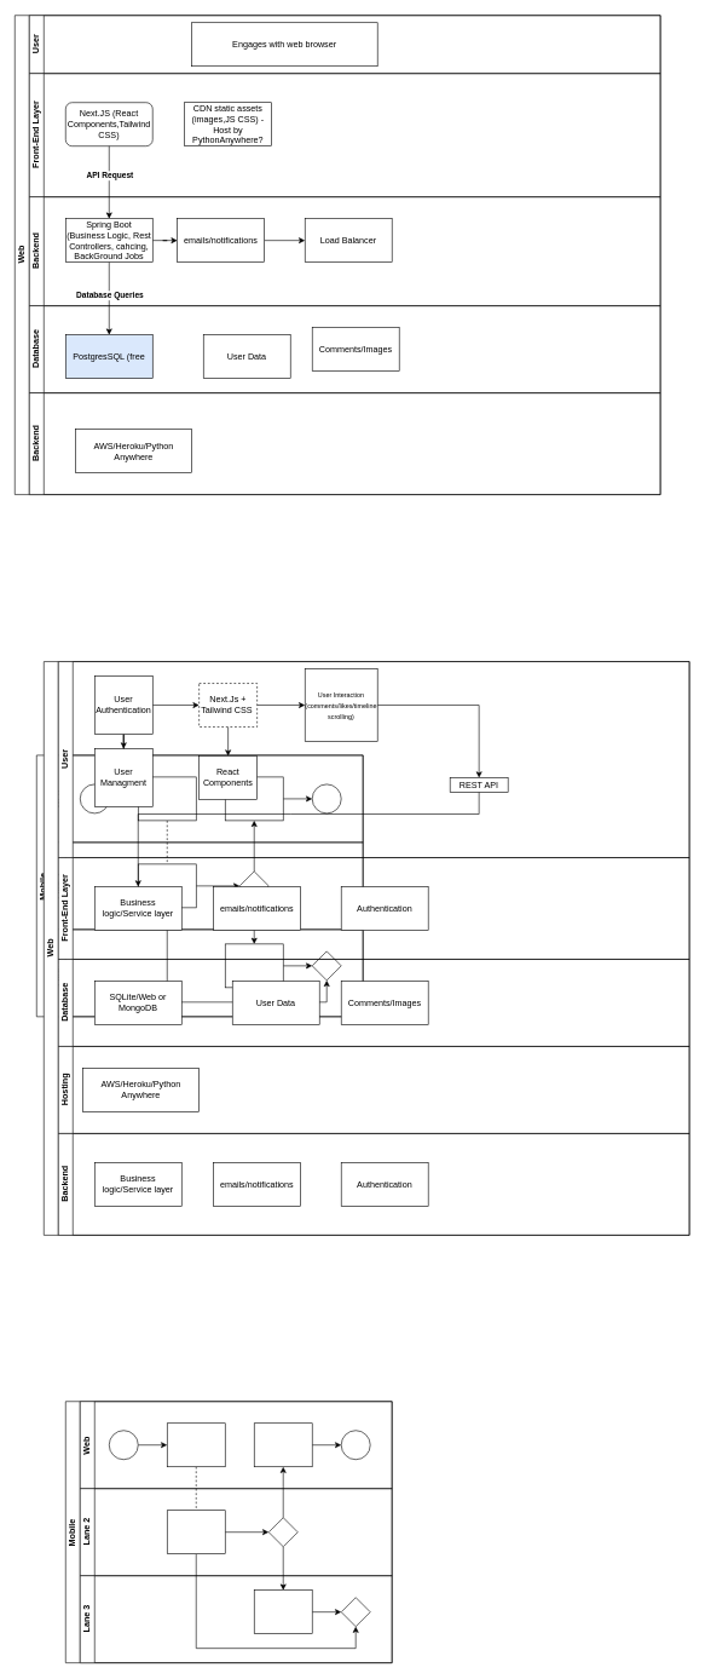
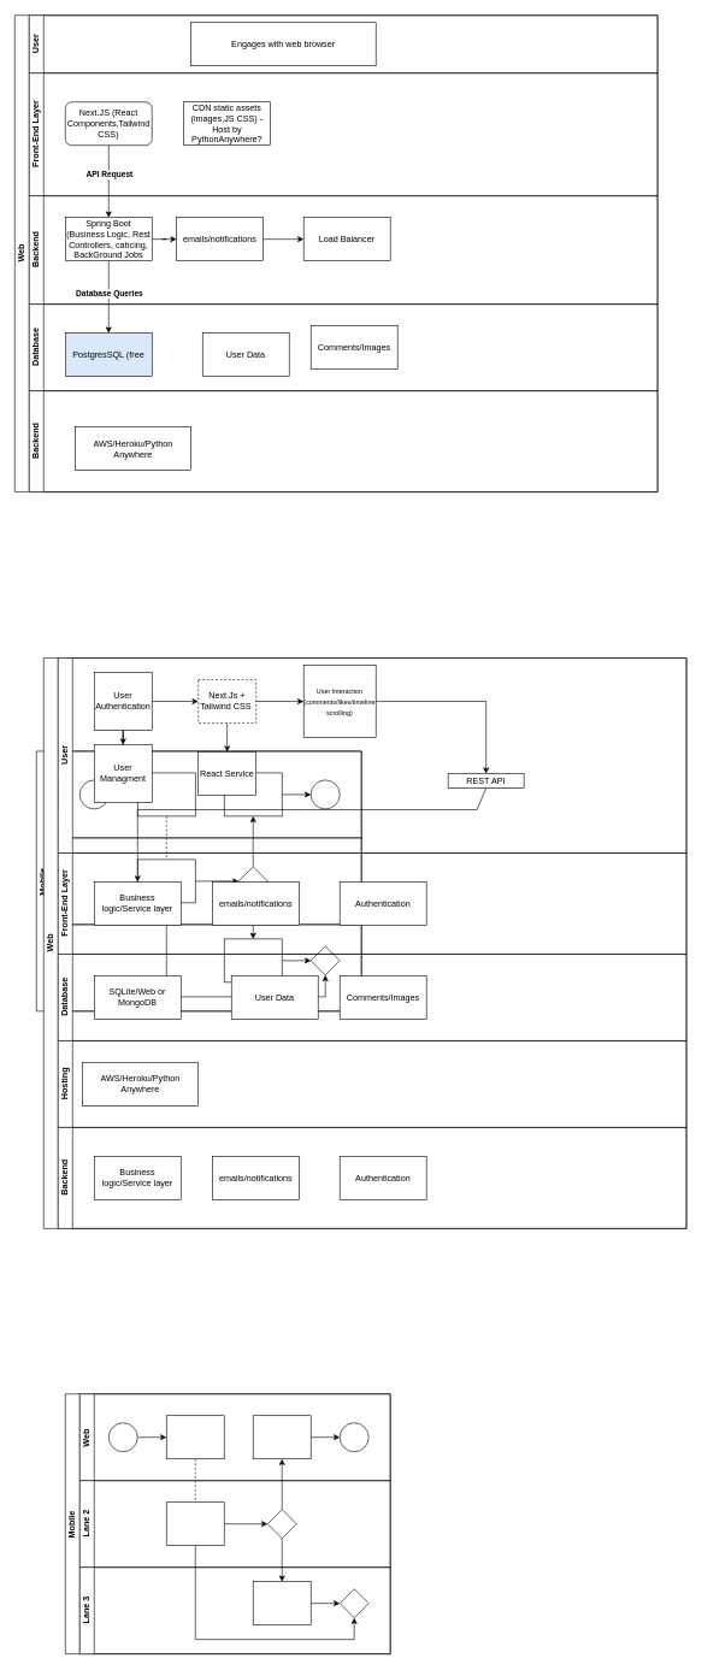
  <mxCell id="0" />
  <mxCell id="1" parent="0" />
  <mxCell id="2" value="Web" style="swimlane;html=1;childLayout=stackLayout;resizeParent=1;resizeParentMax=0;horizontal=0;startSize=20;horizontalStack=0;" parent="1" vertex="1"><mxGeometry x="20" y="20" width="890" height="660" as="geometry" /></mxCell>
  <mxCell id="3" value="User" style="swimlane;html=1;startSize=20;horizontal=0;" parent="2" vertex="1"><mxGeometry x="20" width="870" height="80" as="geometry" /></mxCell>
  <mxCell id="4" value="" style="edgeStyle=orthogonalEdgeStyle;rounded=0;orthogonalLoop=1;jettySize=auto;html=1;" edge="1" parent="3"><mxGeometry relative="1" as="geometry"><mxPoint x="194" y="60" as="targetPoint" /></mxGeometry></mxCell>
  <mxCell id="5" value="" style="edgeStyle=orthogonalEdgeStyle;rounded=0;orthogonalLoop=1;jettySize=auto;html=1;" edge="1" parent="3"><mxGeometry relative="1" as="geometry"><mxPoint x="90" y="100" as="sourcePoint" /></mxGeometry></mxCell>
  <mxCell id="6" value="Engages with web browser" style="rounded=0;whiteSpace=wrap;html=1;" vertex="1" parent="3"><mxGeometry x="224" y="10" width="256" height="60" as="geometry" /></mxCell>
  <mxCell id="7" value="Front-End Layer" style="swimlane;html=1;startSize=20;horizontal=0;" parent="2" vertex="1"><mxGeometry x="20" y="80" width="870" height="170" as="geometry"><mxRectangle x="20" y="120" width="500" height="30" as="alternateBounds" /></mxGeometry></mxCell>
  <mxCell id="8" value="Next.JS (React Components,Tailwind CSS)" style="whiteSpace=wrap;html=1;rounded=1;" vertex="1" parent="7"><mxGeometry x="50" y="40" width="120" height="60" as="geometry" /></mxCell>
  <mxCell id="9" value="CDN static assets (images,JS CSS) - Host by PythonAnywhere?" style="rounded=0;whiteSpace=wrap;html=1;" vertex="1" parent="7"><mxGeometry x="214" y="40" width="120" height="60" as="geometry" /></mxCell>
  <mxCell id="10" value="Backend" style="swimlane;html=1;startSize=20;horizontal=0;" parent="2" vertex="1"><mxGeometry x="20" y="250" width="870" height="150" as="geometry" /></mxCell>
  <mxCell id="11" value="" style="edgeStyle=orthogonalEdgeStyle;rounded=0;orthogonalLoop=1;jettySize=auto;html=1;" edge="1" parent="10" source="12" target="15"><mxGeometry relative="1" as="geometry" /></mxCell>
  <mxCell id="12" value="emails/notifications" style="rounded=0;whiteSpace=wrap;html=1;" vertex="1" parent="10"><mxGeometry x="204" y="30" width="120" height="60" as="geometry" /></mxCell>
  <mxCell id="13" value="" style="edgeStyle=orthogonalEdgeStyle;rounded=0;orthogonalLoop=1;jettySize=auto;html=1;" edge="1" parent="10" source="14" target="12"><mxGeometry relative="1" as="geometry" /></mxCell>
  <mxCell id="14" value="Spring Boot&lt;br&gt;(Business Logic, Rest Controllers, cahcing, BackGround Jobs" style="rounded=0;whiteSpace=wrap;html=1;" vertex="1" parent="10"><mxGeometry x="50" y="30" width="120" height="60" as="geometry" /></mxCell>
  <mxCell id="15" value="Load Balancer" style="rounded=0;whiteSpace=wrap;html=1;" vertex="1" parent="10"><mxGeometry x="380" y="30" width="120" height="60" as="geometry" /></mxCell>
  <mxCell id="16" value="Database" style="swimlane;html=1;startSize=20;horizontal=0;" vertex="1" parent="2"><mxGeometry x="20" y="400" width="870" height="120" as="geometry" /></mxCell>
  <mxCell id="17" value="PostgresSQL (free" style="rounded=0;whiteSpace=wrap;html=1;fillColor=#dae8fc;" vertex="1" parent="16"><mxGeometry x="50" y="40" width="120" height="60" as="geometry" /></mxCell>
  <mxCell id="18" value="User Data" style="rounded=0;whiteSpace=wrap;html=1;" vertex="1" parent="16"><mxGeometry x="240" y="40" width="120" height="60" as="geometry" /></mxCell>
  <mxCell id="19" value="Comments/Images" style="rounded=0;whiteSpace=wrap;html=1;" vertex="1" parent="16"><mxGeometry x="390" y="30" width="120" height="60" as="geometry" /></mxCell>
  <mxCell id="20" value="Backend" style="swimlane;html=1;startSize=20;horizontal=0;" vertex="1" parent="2"><mxGeometry x="20" y="520" width="870" height="140" as="geometry"><mxRectangle x="20" y="120" width="500" height="30" as="alternateBounds" /></mxGeometry></mxCell>
  <mxCell id="21" value="AWS/Heroku/Python Anywhere" style="rounded=0;whiteSpace=wrap;html=1;fontFamily=Helvetica;fontSize=12;fontColor=#000000;align=center;" vertex="1" parent="20"><mxGeometry x="64" y="50" width="160" height="60" as="geometry" /></mxCell>
  <mxCell id="22" value="" style="endArrow=classic;html=1;rounded=0;exitX=0.5;exitY=1;exitDx=0;exitDy=0;" edge="1" parent="2" source="8" target="14"><mxGeometry relative="1" as="geometry"><mxPoint x="420" y="180" as="sourcePoint" /><mxPoint x="520" y="180" as="targetPoint" /></mxGeometry></mxCell>
  <mxCell id="23" value="&lt;b&gt;API Request&lt;/b&gt;" style="edgeLabel;html=1;align=center;verticalAlign=middle;resizable=0;points=[];" vertex="1" connectable="0" parent="22"><mxGeometry x="0.12" relative="1" as="geometry"><mxPoint y="-16" as="offset" /></mxGeometry></mxCell>
  <mxCell id="24" value="" style="endArrow=classic;html=1;rounded=0;exitX=0.5;exitY=1;exitDx=0;exitDy=0;" edge="1" parent="2" source="14" target="17"><mxGeometry relative="1" as="geometry"><mxPoint x="350" y="370" as="sourcePoint" /><mxPoint x="450" y="370" as="targetPoint" /></mxGeometry></mxCell>
  <mxCell id="25" value="Database Queries" style="edgeLabel;html=1;align=center;verticalAlign=middle;resizable=0;points=[];fontStyle=1" vertex="1" connectable="0" parent="24"><mxGeometry x="0.029" y="2" relative="1" as="geometry"><mxPoint x="-2" y="-6" as="offset" /></mxGeometry></mxCell>
  <mxCell id="26" value="Mobile&amp;nbsp;" style="swimlane;html=1;childLayout=stackLayout;resizeParent=1;resizeParentMax=0;horizontal=0;startSize=20;horizontalStack=0;" vertex="1" parent="1"><mxGeometry x="50" y="1039" width="450" height="360" as="geometry" /></mxCell>
  <mxCell id="27" value="" style="edgeStyle=orthogonalEdgeStyle;rounded=0;orthogonalLoop=1;jettySize=auto;html=1;dashed=1;endArrow=none;endFill=0;" edge="1" parent="26" source="34" target="40"><mxGeometry relative="1" as="geometry" /></mxCell>
  <mxCell id="28" style="edgeStyle=orthogonalEdgeStyle;rounded=0;orthogonalLoop=1;jettySize=auto;html=1;endArrow=classic;endFill=1;" edge="1" parent="26" source="41" target="36"><mxGeometry relative="1" as="geometry" /></mxCell>
  <mxCell id="29" style="edgeStyle=orthogonalEdgeStyle;rounded=0;orthogonalLoop=1;jettySize=auto;html=1;endArrow=classic;endFill=1;" edge="1" parent="26" source="41" target="44"><mxGeometry relative="1" as="geometry" /></mxCell>
  <mxCell id="30" style="edgeStyle=orthogonalEdgeStyle;rounded=0;orthogonalLoop=1;jettySize=auto;html=1;endArrow=classic;endFill=1;" edge="1" parent="26" source="40" target="45"><mxGeometry relative="1" as="geometry"><Array as="points"><mxPoint x="180" y="340" /><mxPoint x="400" y="340" /></Array></mxGeometry></mxCell>
  <mxCell id="31" value="Web&amp;nbsp;" style="swimlane;html=1;startSize=20;horizontal=0;" vertex="1" parent="26"><mxGeometry x="20" width="430" height="120" as="geometry" /></mxCell>
  <mxCell id="32" value="" style="edgeStyle=orthogonalEdgeStyle;rounded=0;orthogonalLoop=1;jettySize=auto;html=1;" edge="1" parent="31" source="33" target="34"><mxGeometry relative="1" as="geometry" /></mxCell>
  <mxCell id="33" value="" style="ellipse;whiteSpace=wrap;html=1;" vertex="1" parent="31"><mxGeometry x="40" y="40" width="40" height="40" as="geometry" /></mxCell>
  <mxCell id="34" value="" style="rounded=0;whiteSpace=wrap;html=1;fontFamily=Helvetica;fontSize=12;fontColor=#000000;align=center;" vertex="1" parent="31"><mxGeometry x="120" y="30" width="80" height="60" as="geometry" /></mxCell>
  <mxCell id="35" value="" style="edgeStyle=orthogonalEdgeStyle;rounded=0;orthogonalLoop=1;jettySize=auto;html=1;endArrow=classic;endFill=1;" edge="1" parent="31" source="36" target="37"><mxGeometry relative="1" as="geometry" /></mxCell>
  <mxCell id="36" value="" style="rounded=0;whiteSpace=wrap;html=1;fontFamily=Helvetica;fontSize=12;fontColor=#000000;align=center;" vertex="1" parent="31"><mxGeometry x="240" y="30" width="80" height="60" as="geometry" /></mxCell>
  <mxCell id="37" value="" style="ellipse;whiteSpace=wrap;html=1;" vertex="1" parent="31"><mxGeometry x="360" y="40" width="40" height="40" as="geometry" /></mxCell>
  <mxCell id="38" value="Lane 2" style="swimlane;html=1;startSize=20;horizontal=0;" vertex="1" parent="26"><mxGeometry x="20" y="120" width="430" height="120" as="geometry" /></mxCell>
  <mxCell id="39" value="" style="edgeStyle=orthogonalEdgeStyle;rounded=0;orthogonalLoop=1;jettySize=auto;html=1;endArrow=classic;endFill=1;" edge="1" parent="38" source="40" target="41"><mxGeometry relative="1" as="geometry" /></mxCell>
  <mxCell id="40" value="" style="rounded=0;whiteSpace=wrap;html=1;fontFamily=Helvetica;fontSize=12;fontColor=#000000;align=center;" vertex="1" parent="38"><mxGeometry x="120" y="30" width="80" height="60" as="geometry" /></mxCell>
  <mxCell id="41" value="" style="rhombus;whiteSpace=wrap;html=1;fontFamily=Helvetica;fontSize=12;fontColor=#000000;align=center;" vertex="1" parent="38"><mxGeometry x="260" y="40" width="40" height="40" as="geometry" /></mxCell>
  <mxCell id="42" value="Lane 3" style="swimlane;html=1;startSize=20;horizontal=0;" vertex="1" parent="26"><mxGeometry x="20" y="240" width="430" height="120" as="geometry" /></mxCell>
  <mxCell id="43" value="" style="edgeStyle=orthogonalEdgeStyle;rounded=0;orthogonalLoop=1;jettySize=auto;html=1;endArrow=classic;endFill=1;" edge="1" parent="42" source="44" target="45"><mxGeometry relative="1" as="geometry" /></mxCell>
  <mxCell id="44" value="" style="rounded=0;whiteSpace=wrap;html=1;fontFamily=Helvetica;fontSize=12;fontColor=#000000;align=center;" vertex="1" parent="42"><mxGeometry x="240" y="20" width="80" height="60" as="geometry" /></mxCell>
  <mxCell id="45" value="" style="rhombus;whiteSpace=wrap;html=1;fontFamily=Helvetica;fontSize=12;fontColor=#000000;align=center;" vertex="1" parent="42"><mxGeometry x="360" y="30" width="40" height="40" as="geometry" /></mxCell>
  <mxCell id="46" value="Web" style="swimlane;html=1;childLayout=stackLayout;resizeParent=1;resizeParentMax=0;horizontal=0;startSize=20;horizontalStack=0;" vertex="1" parent="1"><mxGeometry x="60" y="910" width="890" height="790" as="geometry" /></mxCell>
  <mxCell id="47" value="User" style="swimlane;html=1;startSize=20;horizontal=0;" vertex="1" parent="46"><mxGeometry x="20" width="870" height="270" as="geometry" /></mxCell>
  <mxCell id="48" value="" style="edgeStyle=orthogonalEdgeStyle;rounded=0;orthogonalLoop=1;jettySize=auto;html=1;" edge="1" parent="47" source="50" target="52"><mxGeometry relative="1" as="geometry"><mxPoint x="350" y="60" as="targetPoint" /></mxGeometry></mxCell>
  <mxCell id="49" value="" style="edgeStyle=orthogonalEdgeStyle;rounded=0;orthogonalLoop=1;jettySize=auto;html=1;" edge="1" parent="47" source="50" target="58"><mxGeometry relative="1" as="geometry" /></mxCell>
  <mxCell id="50" value="Next.Js + Tailwind CSS&amp;nbsp;" style="rounded=0;whiteSpace=wrap;html=1;fontFamily=Helvetica;fontSize=12;fontColor=#000000;align=center;dashed=1;" vertex="1" parent="47"><mxGeometry x="194" y="30" width="80" height="60" as="geometry" /></mxCell>
  <mxCell id="51" value="" style="edgeStyle=orthogonalEdgeStyle;rounded=0;orthogonalLoop=1;jettySize=auto;html=1;" edge="1" parent="47" source="52" target="57"><mxGeometry relative="1" as="geometry" /></mxCell>
  <mxCell id="52" value="&lt;p&gt;&lt;font style=&quot;font-size: 9px;&quot;&gt;User Interaction (comments/likes/timeline scrolling)&lt;/font&gt;&lt;/p&gt;" style="whiteSpace=wrap;html=1;aspect=fixed;" vertex="1" parent="47"><mxGeometry x="340" y="10" width="100" height="100" as="geometry" /></mxCell>
  <mxCell id="53" value="User Managment" style="whiteSpace=wrap;html=1;aspect=fixed;" vertex="1" parent="47"><mxGeometry x="50" y="120" width="80" height="80" as="geometry" /></mxCell>
  <mxCell id="54" value="" style="edgeStyle=orthogonalEdgeStyle;rounded=0;orthogonalLoop=1;jettySize=auto;html=1;" edge="1" parent="47" source="56" target="50"><mxGeometry relative="1" as="geometry" /></mxCell>
  <mxCell id="55" value="" style="edgeStyle=orthogonalEdgeStyle;rounded=0;orthogonalLoop=1;jettySize=auto;html=1;" edge="1" parent="47" source="56" target="53"><mxGeometry relative="1" as="geometry" /></mxCell>
  <mxCell id="56" value="User Authentication" style="whiteSpace=wrap;html=1;aspect=fixed;" vertex="1" parent="47"><mxGeometry x="50" y="20" width="80" height="80" as="geometry" /></mxCell>
- <mxCell id="57" value="REST API" style="rounded=0;whiteSpace=wrap;html=1;fontFamily=Helvetica;fontSize=12;fontColor=#000000;align=center;" vertex="1" parent="47"><mxGeometry x="540" y="160" width="80" height="20" as="geometry" /></mxCell>
- <mxCell id="58" value="React Components" style="rounded=0;whiteSpace=wrap;html=1;fontFamily=Helvetica;fontSize=12;fontColor=#000000;align=center;" vertex="1" parent="47"><mxGeometry x="194" y="130" width="80" height="60" as="geometry" /></mxCell>
+ <mxCell id="57" value="REST API" style="rounded=0;whiteSpace=wrap;html=1;fontFamily=Helvetica;fontSize=12;fontColor=#000000;align=center;" vertex="1" parent="47"><mxGeometry x="540" y="160" width="105" height="20" as="geometry" /></mxCell>
+ <mxCell id="58" value="React Service" style="rounded=0;whiteSpace=wrap;html=1;fontFamily=Helvetica;fontSize=12;fontColor=#000000;align=center;" vertex="1" parent="47"><mxGeometry x="194" y="130" width="80" height="60" as="geometry" /></mxCell>
  <mxCell id="59" value="Front-End Layer" style="swimlane;html=1;startSize=20;horizontal=0;" vertex="1" parent="46"><mxGeometry x="20" y="270" width="870" height="140" as="geometry"><mxRectangle x="20" y="120" width="500" height="30" as="alternateBounds" /></mxGeometry></mxCell>
  <mxCell id="60" value="Business logic/Service layer" style="rounded=0;whiteSpace=wrap;html=1;" vertex="1" parent="59"><mxGeometry x="50" y="40" width="120" height="60" as="geometry" /></mxCell>
  <mxCell id="61" value="emails/notifications" style="rounded=0;whiteSpace=wrap;html=1;" vertex="1" parent="59"><mxGeometry x="214" y="40" width="120" height="60" as="geometry" /></mxCell>
  <mxCell id="62" value="Authentication" style="rounded=0;whiteSpace=wrap;html=1;" vertex="1" parent="59"><mxGeometry x="390" y="40" width="120" height="60" as="geometry" /></mxCell>
  <mxCell id="63" value="Database" style="swimlane;html=1;startSize=20;horizontal=0;" vertex="1" parent="46"><mxGeometry x="20" y="410" width="870" height="120" as="geometry" /></mxCell>
  <mxCell id="64" value="SQLite/Web or MongoDB" style="rounded=0;whiteSpace=wrap;html=1;" vertex="1" parent="63"><mxGeometry x="50" y="30" width="120" height="60" as="geometry" /></mxCell>
  <mxCell id="65" value="User Data" style="rounded=0;whiteSpace=wrap;html=1;" vertex="1" parent="63"><mxGeometry x="240" y="30" width="120" height="60" as="geometry" /></mxCell>
  <mxCell id="66" value="Comments/Images" style="rounded=0;whiteSpace=wrap;html=1;" vertex="1" parent="63"><mxGeometry x="390" y="30" width="120" height="60" as="geometry" /></mxCell>
  <mxCell id="67" value="Hosting" style="swimlane;html=1;startSize=20;horizontal=0;" vertex="1" parent="46"><mxGeometry x="20" y="530" width="870" height="120" as="geometry" /></mxCell>
  <mxCell id="68" value="AWS/Heroku/Python Anywhere" style="rounded=0;whiteSpace=wrap;html=1;fontFamily=Helvetica;fontSize=12;fontColor=#000000;align=center;" vertex="1" parent="67"><mxGeometry x="34" y="30" width="160" height="60" as="geometry" /></mxCell>
  <mxCell id="69" value="" style="endArrow=classic;html=1;rounded=0;entryX=0.5;entryY=0;entryDx=0;entryDy=0;exitX=0.5;exitY=1;exitDx=0;exitDy=0;" edge="1" parent="46" source="57" target="60"><mxGeometry width="50" height="50" relative="1" as="geometry"><mxPoint x="600" y="210" as="sourcePoint" /><mxPoint x="530" y="170" as="targetPoint" /><Array as="points"><mxPoint x="600" y="210" /><mxPoint x="340" y="210" /><mxPoint x="130" y="210" /></Array></mxGeometry></mxCell>
  <mxCell id="70" value="Backend" style="swimlane;html=1;startSize=20;horizontal=0;" vertex="1" parent="46"><mxGeometry x="20" y="650" width="870" height="140" as="geometry"><mxRectangle x="20" y="120" width="500" height="30" as="alternateBounds" /></mxGeometry></mxCell>
  <mxCell id="71" value="Business logic/Service layer" style="rounded=0;whiteSpace=wrap;html=1;" vertex="1" parent="70"><mxGeometry x="50" y="40" width="120" height="60" as="geometry" /></mxCell>
  <mxCell id="72" value="emails/notifications" style="rounded=0;whiteSpace=wrap;html=1;" vertex="1" parent="70"><mxGeometry x="214" y="40" width="120" height="60" as="geometry" /></mxCell>
  <mxCell id="73" value="Authentication" style="rounded=0;whiteSpace=wrap;html=1;" vertex="1" parent="70"><mxGeometry x="390" y="40" width="120" height="60" as="geometry" /></mxCell>
  <mxCell id="74" value="Mobile&amp;nbsp;" style="swimlane;html=1;childLayout=stackLayout;resizeParent=1;resizeParentMax=0;horizontal=0;startSize=20;horizontalStack=0;" vertex="1" parent="1"><mxGeometry x="90" y="1929" width="450" height="360" as="geometry" /></mxCell>
  <mxCell id="75" value="" style="edgeStyle=orthogonalEdgeStyle;rounded=0;orthogonalLoop=1;jettySize=auto;html=1;dashed=1;endArrow=none;endFill=0;" edge="1" parent="74" source="82" target="88"><mxGeometry relative="1" as="geometry" /></mxCell>
  <mxCell id="76" style="edgeStyle=orthogonalEdgeStyle;rounded=0;orthogonalLoop=1;jettySize=auto;html=1;endArrow=classic;endFill=1;" edge="1" parent="74" source="89" target="84"><mxGeometry relative="1" as="geometry" /></mxCell>
  <mxCell id="77" style="edgeStyle=orthogonalEdgeStyle;rounded=0;orthogonalLoop=1;jettySize=auto;html=1;endArrow=classic;endFill=1;" edge="1" parent="74" source="89" target="92"><mxGeometry relative="1" as="geometry" /></mxCell>
  <mxCell id="78" style="edgeStyle=orthogonalEdgeStyle;rounded=0;orthogonalLoop=1;jettySize=auto;html=1;endArrow=classic;endFill=1;" edge="1" parent="74" source="88" target="93"><mxGeometry relative="1" as="geometry"><Array as="points"><mxPoint x="180" y="340" /><mxPoint x="400" y="340" /></Array></mxGeometry></mxCell>
  <mxCell id="79" value="Web&amp;nbsp;" style="swimlane;html=1;startSize=20;horizontal=0;" vertex="1" parent="74"><mxGeometry x="20" width="430" height="120" as="geometry" /></mxCell>
  <mxCell id="80" value="" style="edgeStyle=orthogonalEdgeStyle;rounded=0;orthogonalLoop=1;jettySize=auto;html=1;" edge="1" parent="79" source="81" target="82"><mxGeometry relative="1" as="geometry" /></mxCell>
  <mxCell id="81" value="" style="ellipse;whiteSpace=wrap;html=1;" vertex="1" parent="79"><mxGeometry x="40" y="40" width="40" height="40" as="geometry" /></mxCell>
  <mxCell id="82" value="" style="rounded=0;whiteSpace=wrap;html=1;fontFamily=Helvetica;fontSize=12;fontColor=#000000;align=center;" vertex="1" parent="79"><mxGeometry x="120" y="30" width="80" height="60" as="geometry" /></mxCell>
  <mxCell id="83" value="" style="edgeStyle=orthogonalEdgeStyle;rounded=0;orthogonalLoop=1;jettySize=auto;html=1;endArrow=classic;endFill=1;" edge="1" parent="79" source="84" target="85"><mxGeometry relative="1" as="geometry" /></mxCell>
  <mxCell id="84" value="" style="rounded=0;whiteSpace=wrap;html=1;fontFamily=Helvetica;fontSize=12;fontColor=#000000;align=center;" vertex="1" parent="79"><mxGeometry x="240" y="30" width="80" height="60" as="geometry" /></mxCell>
  <mxCell id="85" value="" style="ellipse;whiteSpace=wrap;html=1;" vertex="1" parent="79"><mxGeometry x="360" y="40" width="40" height="40" as="geometry" /></mxCell>
  <mxCell id="86" value="Lane 2" style="swimlane;html=1;startSize=20;horizontal=0;" vertex="1" parent="74"><mxGeometry x="20" y="120" width="430" height="120" as="geometry" /></mxCell>
  <mxCell id="87" value="" style="edgeStyle=orthogonalEdgeStyle;rounded=0;orthogonalLoop=1;jettySize=auto;html=1;endArrow=classic;endFill=1;" edge="1" parent="86" source="88" target="89"><mxGeometry relative="1" as="geometry" /></mxCell>
  <mxCell id="88" value="" style="rounded=0;whiteSpace=wrap;html=1;fontFamily=Helvetica;fontSize=12;fontColor=#000000;align=center;" vertex="1" parent="86"><mxGeometry x="120" y="30" width="80" height="60" as="geometry" /></mxCell>
  <mxCell id="89" value="" style="rhombus;whiteSpace=wrap;html=1;fontFamily=Helvetica;fontSize=12;fontColor=#000000;align=center;" vertex="1" parent="86"><mxGeometry x="260" y="40" width="40" height="40" as="geometry" /></mxCell>
  <mxCell id="90" value="Lane 3" style="swimlane;html=1;startSize=20;horizontal=0;" vertex="1" parent="74"><mxGeometry x="20" y="240" width="430" height="120" as="geometry" /></mxCell>
  <mxCell id="91" value="" style="edgeStyle=orthogonalEdgeStyle;rounded=0;orthogonalLoop=1;jettySize=auto;html=1;endArrow=classic;endFill=1;" edge="1" parent="90" source="92" target="93"><mxGeometry relative="1" as="geometry" /></mxCell>
  <mxCell id="92" value="" style="rounded=0;whiteSpace=wrap;html=1;fontFamily=Helvetica;fontSize=12;fontColor=#000000;align=center;" vertex="1" parent="90"><mxGeometry x="240" y="20" width="80" height="60" as="geometry" /></mxCell>
  <mxCell id="93" value="" style="rhombus;whiteSpace=wrap;html=1;fontFamily=Helvetica;fontSize=12;fontColor=#000000;align=center;" vertex="1" parent="90"><mxGeometry x="360" y="30" width="40" height="40" as="geometry" /></mxCell>
  <mxCell id="94" value="" style="edgeStyle=orthogonalEdgeStyle;rounded=0;orthogonalLoop=1;jettySize=auto;html=1;" edge="1" parent="1"><mxGeometry relative="1" as="geometry"><mxPoint x="300" y="80" as="targetPoint" /></mxGeometry></mxCell>
  <mxCell id="95" value="" style="edgeStyle=orthogonalEdgeStyle;rounded=0;orthogonalLoop=1;jettySize=auto;html=1;" edge="1" parent="1"><mxGeometry relative="1" as="geometry"><mxPoint x="274" y="190" as="targetPoint" /></mxGeometry></mxCell>
